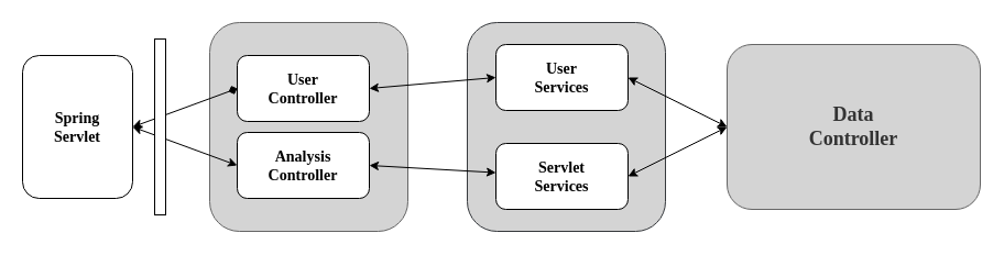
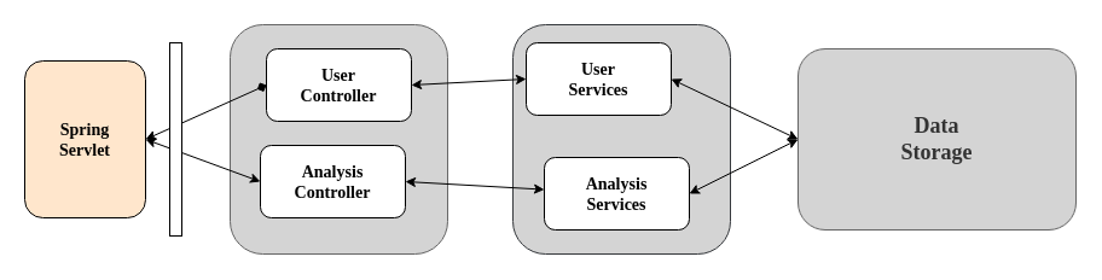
  <mxCell id="0" />
  <mxCell id="1" parent="0" />
- <mxCell id="2" value="&lt;h2&gt;&lt;font face=&quot;Georgia&quot;&gt;Data&lt;br&gt;Controller&lt;/font&gt;&lt;/h2&gt;" style="rounded=1;whiteSpace=wrap;html=1;fillColor=#D4D4D4;fontColor=#333333;strokeColor=#666666;" vertex="1" parent="1"><mxGeometry x="660" y="40" width="230" height="150" as="geometry" /></mxCell>
+ <mxCell id="2" value="&lt;h2&gt;&lt;font face=&quot;Georgia&quot;&gt;Data&lt;br&gt;Storage&lt;/font&gt;&lt;/h2&gt;" style="rounded=1;whiteSpace=wrap;html=1;fillColor=#D4D4D4;fontColor=#333333;strokeColor=#666666;" vertex="1" parent="1"><mxGeometry x="660" y="40" width="230" height="150" as="geometry" /></mxCell>
  <mxCell id="3" value="" style="rounded=1;whiteSpace=wrap;html=1;fillColor=#D4D4D4;strokeColor=#36393d;" vertex="1" parent="1"><mxGeometry x="424" y="20" width="180" height="190" as="geometry" /></mxCell>
- <mxCell id="4" value="&lt;h3&gt;&lt;font face=&quot;Georgia&quot;&gt;User&lt;br&gt;Services&lt;/font&gt;&lt;/h3&gt;" style="rounded=1;whiteSpace=wrap;html=1;" vertex="1" parent="1"><mxGeometry x="450" y="40" width="120" height="60" as="geometry" /></mxCell>
- <mxCell id="5" value="&lt;h3&gt;&lt;font face=&quot;Georgia&quot;&gt;Servlet&lt;br&gt;Services&lt;/font&gt;&lt;/h3&gt;" style="rounded=1;whiteSpace=wrap;html=1;" vertex="1" parent="1"><mxGeometry x="450" y="130" width="120" height="60" as="geometry" /></mxCell>
+ <mxCell id="4" value="&lt;h3&gt;&lt;font face=&quot;Georgia&quot;&gt;User&lt;br&gt;Services&lt;/font&gt;&lt;/h3&gt;" style="rounded=1;whiteSpace=wrap;html=1;" vertex="1" parent="1"><mxGeometry x="435" y="35" width="120" height="60" as="geometry" /></mxCell>
+ <mxCell id="5" value="&lt;h3&gt;&lt;font face=&quot;Georgia&quot;&gt;Analysis&lt;br&gt;Services&lt;/font&gt;&lt;/h3&gt;" style="rounded=1;whiteSpace=wrap;html=1;" vertex="1" parent="1"><mxGeometry x="450" y="130" width="120" height="60" as="geometry" /></mxCell>
  <mxCell id="6" value="" style="rounded=1;whiteSpace=wrap;html=1;fillColor=#D4D4D4;fontColor=#333333;strokeColor=#666666;" vertex="1" parent="1"><mxGeometry x="190" y="20" width="180" height="190" as="geometry" /></mxCell>
- <mxCell id="7" value="&lt;h3&gt;&lt;font face=&quot;Georgia&quot;&gt;User&lt;br&gt;Controller&lt;/font&gt;&lt;/h3&gt;" style="rounded=1;whiteSpace=wrap;html=1;" vertex="1" parent="1"><mxGeometry x="215" y="50" width="120" height="60" as="geometry" /></mxCell>
+ <mxCell id="7" value="&lt;h3&gt;&lt;font face=&quot;Georgia&quot;&gt;User&lt;br&gt;Controller&lt;/font&gt;&lt;/h3&gt;" style="rounded=1;whiteSpace=wrap;html=1;" vertex="1" parent="1"><mxGeometry x="220" y="40" width="120" height="60" as="geometry" /></mxCell>
  <mxCell id="8" value="&lt;h3&gt;&lt;font face=&quot;Georgia&quot;&gt;Analysis&lt;br&gt;Controller&lt;/font&gt;&lt;/h3&gt;" style="rounded=1;whiteSpace=wrap;html=1;" vertex="1" parent="1"><mxGeometry x="215" y="120" width="120" height="60" as="geometry" /></mxCell>
  <mxCell id="9" value="" style="endArrow=classic;startArrow=classic;html=1;rounded=0;entryX=0;entryY=0.5;entryDx=0;entryDy=0;exitX=1;exitY=0.5;exitDx=0;exitDy=0;" edge="1" parent="1" source="7" target="4"><mxGeometry width="50" height="50" relative="1" as="geometry"><mxPoint x="400" y="90" as="sourcePoint" /><mxPoint x="450" y="40" as="targetPoint" /></mxGeometry></mxCell>
  <mxCell id="10" value="" style="endArrow=classic;startArrow=classic;html=1;rounded=0;exitX=1;exitY=0.5;exitDx=0;exitDy=0;" edge="1" parent="1" source="8" target="5"><mxGeometry width="50" height="50" relative="1" as="geometry"><mxPoint x="400" y="90" as="sourcePoint" /><mxPoint x="450" y="40" as="targetPoint" /></mxGeometry></mxCell>
  <mxCell id="11" value="" style="endArrow=classic;startArrow=classic;html=1;rounded=0;entryX=0;entryY=0.5;entryDx=0;entryDy=0;exitX=1;exitY=0.5;exitDx=0;exitDy=0;" edge="1" parent="1" source="4" target="2"><mxGeometry width="50" height="50" relative="1" as="geometry"><mxPoint x="620" y="300" as="sourcePoint" /><mxPoint x="680" y="115" as="targetPoint" /></mxGeometry></mxCell>
  <mxCell id="12" value="" style="endArrow=classic;startArrow=classic;html=1;rounded=0;exitX=0;exitY=0.5;exitDx=0;exitDy=0;" edge="1" parent="1" source="2"><mxGeometry width="50" height="50" relative="1" as="geometry"><mxPoint x="680" y="115" as="sourcePoint" /><mxPoint x="570" y="160" as="targetPoint" /></mxGeometry></mxCell>
- <mxCell id="13" value="&lt;h3&gt;&lt;font face=&quot;Georgia&quot;&gt;Spring &lt;br&gt;Servlet&lt;/font&gt;&lt;/h3&gt;" style="rounded=1;whiteSpace=wrap;html=1;" vertex="1" parent="1"><mxGeometry x="20" y="50" width="100" height="130" as="geometry" /></mxCell>
+ <mxCell id="13" value="&lt;h3&gt;&lt;font face=&quot;Georgia&quot;&gt;Spring &lt;br&gt;Servlet&lt;/font&gt;&lt;/h3&gt;" style="rounded=1;whiteSpace=wrap;html=1;fillColor=#ffe6cc;" vertex="1" parent="1"><mxGeometry x="20" y="50" width="100" height="130" as="geometry" /></mxCell>
  <mxCell id="14" value="" style="endArrow=diamond;startArrow=classic;html=1;rounded=0;exitX=1;exitY=0.5;exitDx=0;exitDy=0;entryX=0;entryY=0.5;entryDx=0;entryDy=0;" edge="1" parent="1" source="13" target="7"><mxGeometry width="50" height="50" relative="1" as="geometry"><mxPoint x="300" y="110" as="sourcePoint" /><mxPoint x="350" y="60" as="targetPoint" /></mxGeometry></mxCell>
  <mxCell id="15" value="" style="endArrow=classic;startArrow=classic;html=1;rounded=0;exitX=1;exitY=0.5;exitDx=0;exitDy=0;entryX=0;entryY=0.5;entryDx=0;entryDy=0;" edge="1" parent="1" source="13" target="8"><mxGeometry width="50" height="50" relative="1" as="geometry"><mxPoint x="300" y="110" as="sourcePoint" /><mxPoint x="350" y="60" as="targetPoint" /></mxGeometry></mxCell>
  <mxCell id="16" value="" style="rounded=0;whiteSpace=wrap;html=1;" vertex="1" parent="1"><mxGeometry x="140" y="35" width="10" height="160" as="geometry" /></mxCell>
